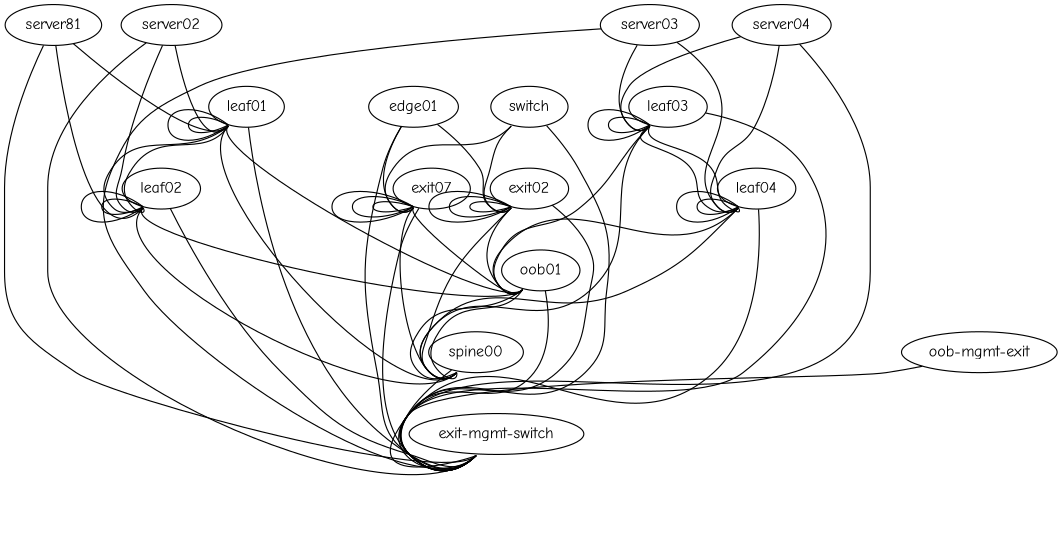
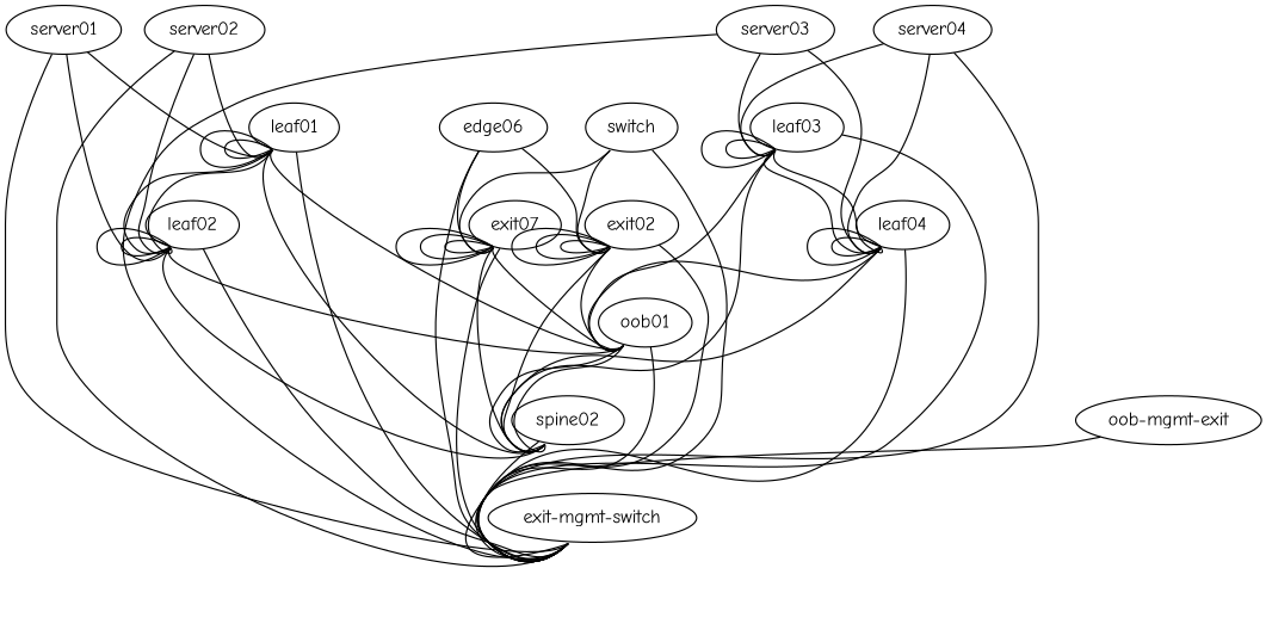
  graph {
    fontname="Comic Neue"
    node [fontname="Comic Neue" function=host os="cumulus-vx" type=switch]
    edge [fontname="Comic Neue" headport=swp1 tailport=eth0]
    leaf01 [function=leaf]
    leaf02 [function=leaf]
    n3 [function=spine label=oob01]
-   spine02 [function=spine label=spine00]
+   spine02 [function=spine]
    n5 [function=oob label="exit-mgmt-switch" os=debian]
    leaf03 [function=leaf]
    leaf04 [function=leaf]
    n8 [function=exit label=exit07]
    exit02 [function=exit]
-   server01 [os=debian type=server label=server81]
+   server01 [os=debian type=server]
    server02 [os=debian type=server]
    server03 [os=debian type=server]
    server04 [os=debian type=server]
-   edge01 [os=debian type=server]
+   edge01 [os=debian type=server label=edge06]
    n15 [function=exit label=switch]
    n16 [function=oob label="oob-mgmt-exit" os=debian type=server]
    leaf01 -- leaf01 [headport=swp46 tailport=swp45]
    leaf01 -- leaf01 [headport=swp48 tailport=swp47]
    leaf01 -- leaf02 [headport=swp49 tailport=swp49]
    leaf01 -- leaf02 [headport=swp50 tailport=swp50]
    leaf01 -- n3 [tailport=swp51]
    leaf01 -- spine02 [tailport=swp52]
    leaf01 -- n5 [headport=swp6]
    leaf02 -- leaf02 [headport=swp46 tailport=swp45]
    leaf02 -- leaf02 [headport=swp48 tailport=swp47]
    leaf02 -- n3 [headport=swp2 tailport=swp51]
    leaf02 -- spine02 [headport=swp2 tailport=swp52]
    leaf02 -- n5 [headport=swp7]
    n3 -- spine02 [headport=swp31 tailport=swp31]
    n3 -- spine02 [headport=swp32 tailport=swp32]
    n3 -- n5 [headport=swp10]
    spine02 -- n5 [headport=swp11]
    leaf03 -- n3 [headport=swp3 tailport=swp51]
    leaf03 -- spine02 [headport=swp3 tailport=swp52]
    leaf03 -- n5 [headport=swp8]
    leaf03 -- leaf03 [headport=swp46 tailport=swp45]
    leaf03 -- leaf03 [headport=swp48 tailport=swp47]
    leaf03 -- leaf04 [headport=swp49 tailport=swp49]
    leaf03 -- leaf04 [headport=swp50 tailport=swp50]
    leaf04 -- n3 [headport=swp4 tailport=swp51]
    leaf04 -- spine02 [headport=swp4 tailport=swp52]
    leaf04 -- n5 [headport=swp9]
    leaf04 -- leaf04 [headport=swp46 tailport=swp45]
    leaf04 -- leaf04 [headport=swp48 tailport=swp47]
    n8 -- n3 [headport=swp30 tailport=swp51]
    n8 -- spine02 [headport=swp30 tailport=swp52]
    n8 -- n5 [headport=swp12]
    n8 -- n8 [headport=swp49 tailport=swp49]
    n8 -- n8 [headport=swp46 tailport=swp45]
    n8 -- n8 [headport=swp48 tailport=swp47]
    exit02 -- n3 [headport=swp29 tailport=swp51]
    exit02 -- spine02 [headport=swp29 tailport=swp52]
    exit02 -- n5 [headport=swp13]
    exit02 -- exit02 [headport=swp50 tailport=swp50]
    exit02 -- exit02 [headport=swp46 tailport=swp45]
    exit02 -- exit02 [headport=swp48 tailport=swp47]
    server01 -- leaf01 [tailport=eth1]
    server01 -- leaf02 [tailport=eth2]
    server01 -- n5 [headport=swp2]
    server02 -- leaf01 [headport=swp2 tailport=eth1]
    server02 -- leaf02 [headport=swp2 tailport=eth2]
    server02 -- n5 [headport=swp3]
    server03 -- n5 [headport=swp4]
    server03 -- leaf03 [tailport=eth1]
    server03 -- leaf04 [tailport=eth2]
    server04 -- n5 [headport=swp5]
    server04 -- leaf03 [headport=swp2 tailport=eth1]
    server04 -- leaf04 [headport=swp2 tailport=eth2]
    edge01 -- n5 [headport=swp14]
    edge01 -- n8 [tailport=eth1]
    edge01 -- exit02 [tailport=eth2]
    n15 -- n5 [headport=swp15]
    n15 -- n8 [headport=swp44 tailport=swp1]
    n15 -- exit02 [headport=swp44 tailport=swp2]
    n16 -- n5 [tailport=eth1]
  }
